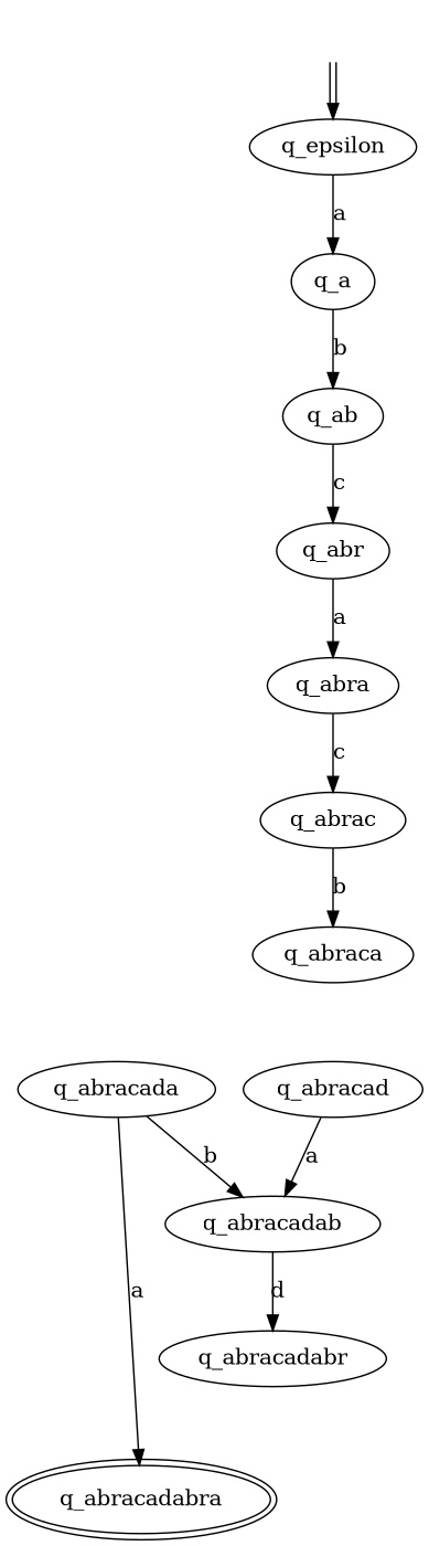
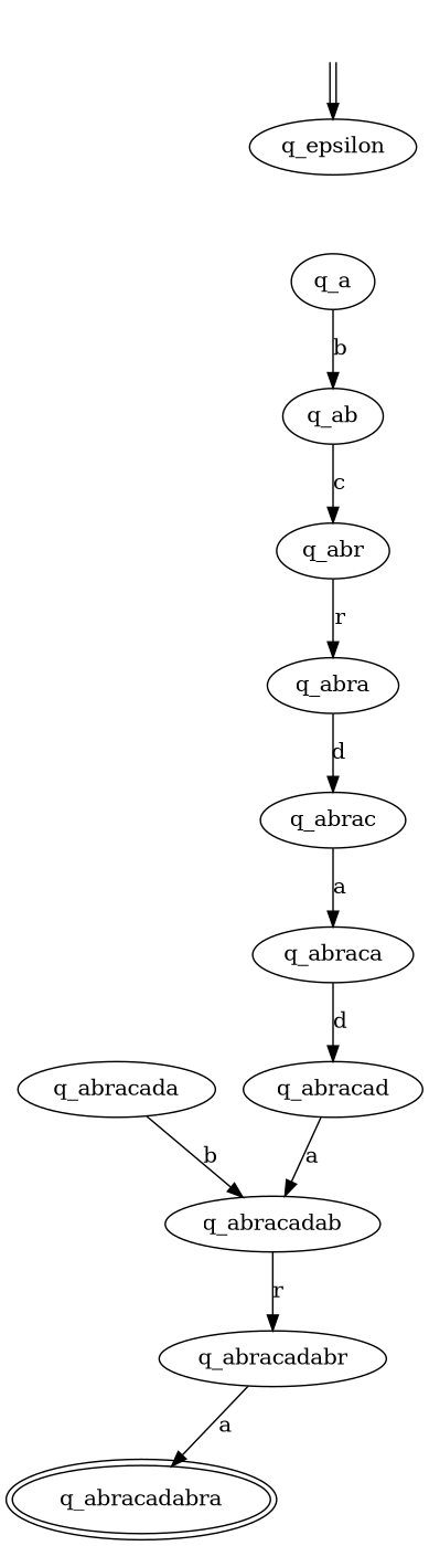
  digraph {
    rankdir=TB
    n1 [label=q_epsilon]
    n2 [label=q_a]
    n3 [label=q_ab]
    n4 [label=q_abr]
    n5 [label=q_abra]
    n6 [label=q_abrac]
    n7 [label=q_abraca]
    n8 [label=q_abracad]
    n9 [label=q_abracadab]
    n10 [label=q_abracada]
    n11 [label=q_abracadabr]
    n12 [label=q_abracadabra peripheries=2]
    start0 [style=invis]
-   n1 -> n2 [label=a]
    n2 -> n3 [label=b]
    n3 -> n4 [label=c]
-   n4 -> n5 [label=a]
-   n5 -> n6 [label=c]
-   n6 -> n7 [label=b]
+   n4 -> n5 [label=r]
+   n5 -> n6 [label=d]
+   n6 -> n7 [label=a]
+   n7 -> n8 [label=d]
    n8 -> n9 [label=a]
-   n9 -> n11 [label=d]
+   n9 -> n11 [label=r]
    n10 -> n9 [label=b]
-   n10 -> n12 [label=a]
+   n11 -> n12 [label=a]
    start0 -> n1 [color="black:white:black"]
  }
